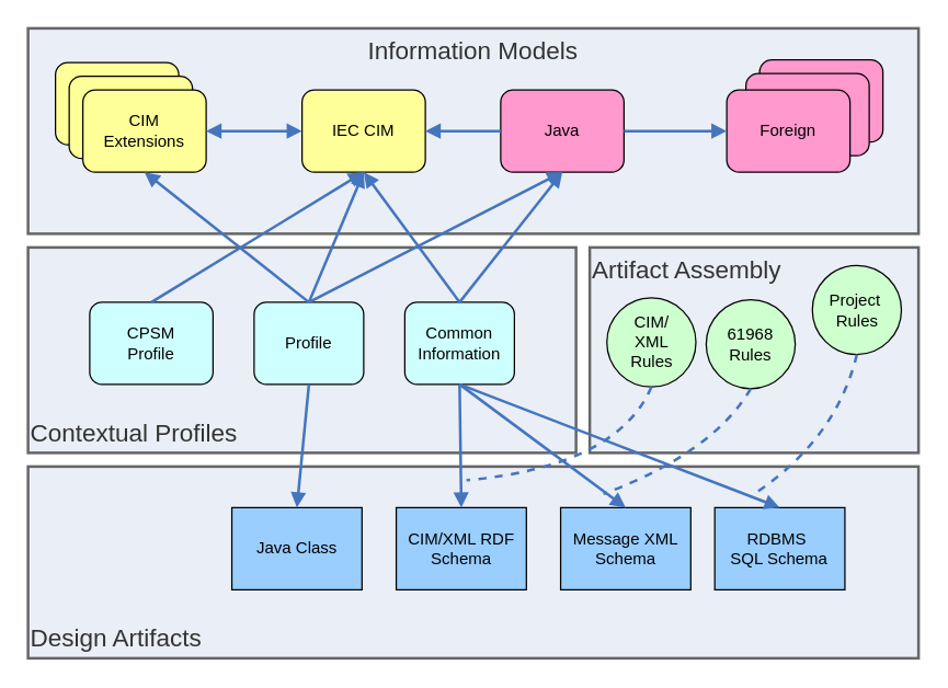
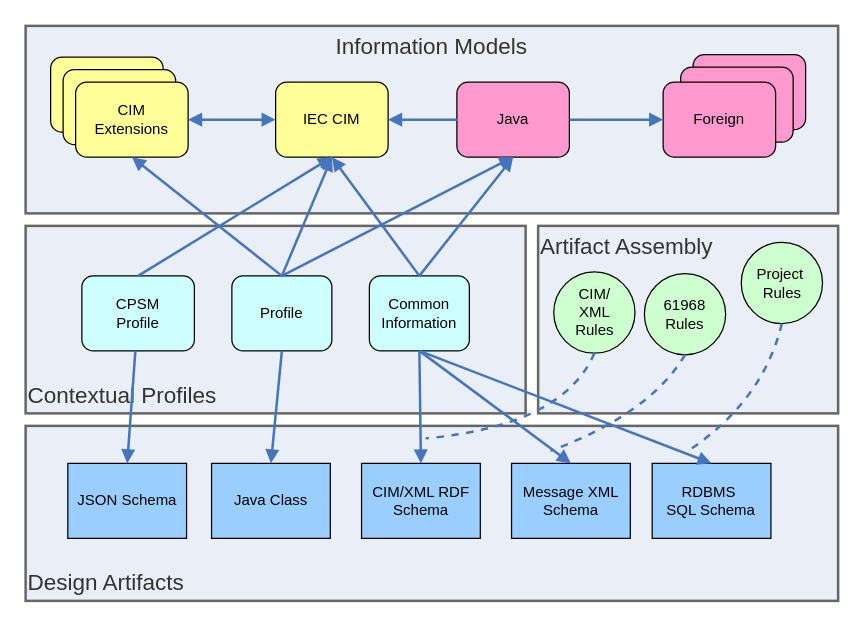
  <mxCell id="0" />
  <mxCell id="1" parent="0" />
  <mxCell id="2" value="Information Models" style="rounded=0;whiteSpace=wrap;html=1;fillColor=#eaeef6;fontColor=#333333;strokeColor=#666666;strokeWidth=2;fontSize=18;verticalAlign=top;" vertex="1" parent="1"><mxGeometry x="20" y="20" width="650" height="150" as="geometry" /></mxCell>
  <mxCell id="3" value="Contextual Profiles" style="rounded=0;whiteSpace=wrap;html=1;fillColor=#eaeef6;fontColor=#333333;strokeColor=#666666;strokeWidth=2;align=left;verticalAlign=bottom;fontSize=18;" vertex="1" parent="1"><mxGeometry x="20" y="180" width="400" height="150" as="geometry" /></mxCell>
  <mxCell id="4" value="Artifact Assembly" style="rounded=0;whiteSpace=wrap;html=1;fillColor=#eaeef6;fontColor=#333333;strokeColor=#666666;strokeWidth=2;fontSize=18;verticalAlign=top;align=left;" vertex="1" parent="1"><mxGeometry x="430" y="180" width="240" height="150" as="geometry" /></mxCell>
  <mxCell id="5" value="Design Artifacts" style="rounded=0;whiteSpace=wrap;html=1;fillColor=#eaeef6;fontColor=#333333;strokeColor=#666666;strokeWidth=2;fontSize=18;verticalAlign=bottom;align=left;" vertex="1" parent="1"><mxGeometry x="20" y="340" width="650" height="140" as="geometry" /></mxCell>
  <mxCell id="6" value="CPSM&lt;br&gt;Profile" style="rounded=1;whiteSpace=wrap;html=1;fillColor=#CEFFFF;strokeWidth=1;" vertex="1" parent="1"><mxGeometry x="65" y="220" width="90" height="60" as="geometry" /></mxCell>
  <mxCell id="7" value="Profile" style="rounded=1;whiteSpace=wrap;html=1;fillColor=#CEFFFF;strokeWidth=1;" vertex="1" parent="1"><mxGeometry x="185" y="220" width="80" height="60" as="geometry" /></mxCell>
  <mxCell id="8" value="Common Information" style="rounded=1;whiteSpace=wrap;html=1;fillColor=#CEFFFF;strokeWidth=1;" vertex="1" parent="1"><mxGeometry x="295" y="220" width="80" height="60" as="geometry" /></mxCell>
  <mxCell id="9" value="CIM/&lt;br&gt;XML&lt;br&gt;Rules" style="ellipse;whiteSpace=wrap;html=1;aspect=fixed;fillColor=#CEFFCE;" vertex="1" parent="1"><mxGeometry x="442.5" y="216.88" width="65" height="65" as="geometry" /></mxCell>
  <mxCell id="10" value="61968&lt;br&gt;Rules" style="ellipse;whiteSpace=wrap;html=1;aspect=fixed;fillColor=#CEFFCE;" vertex="1" parent="1"><mxGeometry x="515" y="218.13" width="65" height="65" as="geometry" /></mxCell>
  <mxCell id="11" value="Project&amp;nbsp;&lt;br&gt;Rules" style="ellipse;whiteSpace=wrap;html=1;aspect=fixed;fillColor=#CEFFCE;" vertex="1" parent="1"><mxGeometry x="592.5" y="193.13" width="65" height="65" as="geometry" /></mxCell>
  <mxCell id="12" value="" style="rounded=1;whiteSpace=wrap;html=1;fillColor=#ffff99;strokeWidth=1;" vertex="1" parent="1"><mxGeometry x="40" y="45" width="90" height="60" as="geometry" /></mxCell>
  <mxCell id="13" value="" style="rounded=1;whiteSpace=wrap;html=1;fillColor=#ffff99;strokeWidth=1;" vertex="1" parent="1"><mxGeometry x="50" y="55" width="90" height="60" as="geometry" /></mxCell>
  <mxCell id="14" value="CIM&lt;br&gt;Extensions" style="rounded=1;whiteSpace=wrap;html=1;fillColor=#ffff99;strokeWidth=1;" vertex="1" parent="1"><mxGeometry x="60" y="65" width="90" height="60" as="geometry" /></mxCell>
  <mxCell id="15" value="IEC CIM" style="rounded=1;whiteSpace=wrap;html=1;fillColor=#ffff99;strokeWidth=1;" vertex="1" parent="1"><mxGeometry x="220" y="65" width="90" height="60" as="geometry" /></mxCell>
  <mxCell id="16" value="Java" style="rounded=1;whiteSpace=wrap;html=1;fillColor=#ff99ce;strokeWidth=1;" vertex="1" parent="1"><mxGeometry x="365" y="65" width="90" height="60" as="geometry" /></mxCell>
  <mxCell id="17" value="" style="rounded=1;whiteSpace=wrap;html=1;fillColor=#ff99ce;strokeWidth=1;" vertex="1" parent="1"><mxGeometry x="554" y="43" width="90" height="60" as="geometry" /></mxCell>
  <mxCell id="18" value="" style="rounded=1;whiteSpace=wrap;html=1;fillColor=#ff99ce;strokeWidth=1;" vertex="1" parent="1"><mxGeometry x="544" y="53" width="90" height="60" as="geometry" /></mxCell>
  <mxCell id="19" value="Foreign" style="rounded=1;whiteSpace=wrap;html=1;fillColor=#ff99ce;strokeWidth=1;" vertex="1" parent="1"><mxGeometry x="530" y="65" width="90" height="60" as="geometry" /></mxCell>
+ <mxCell id="20" value="JSON Schema" style="rounded=0;whiteSpace=wrap;html=1;fillColor=#99ceff;" vertex="1" parent="1"><mxGeometry x="53.75" y="370" width="95" height="60" as="geometry" /></mxCell>
  <mxCell id="21" value="Java Class" style="rounded=0;whiteSpace=wrap;html=1;fillColor=#99ceff;" vertex="1" parent="1"><mxGeometry x="168.75" y="370" width="95" height="60" as="geometry" /></mxCell>
  <mxCell id="22" value="CIM/XML RDF Schema" style="rounded=0;whiteSpace=wrap;html=1;fillColor=#99ceff;" vertex="1" parent="1"><mxGeometry x="288.75" y="370" width="95" height="60" as="geometry" /></mxCell>
  <mxCell id="23" value="Message XML Schema" style="rounded=0;whiteSpace=wrap;html=1;fillColor=#99ceff;" vertex="1" parent="1"><mxGeometry x="408.75" y="370" width="95" height="60" as="geometry" /></mxCell>
  <mxCell id="24" value="RDBMS&amp;nbsp;&lt;br&gt;SQL Schema" style="rounded=0;whiteSpace=wrap;html=1;fillColor=#99ceff;" vertex="1" parent="1"><mxGeometry x="521.25" y="370" width="95" height="60" as="geometry" /></mxCell>
  <mxCell id="25" value="" style="endArrow=block;html=1;rounded=0;strokeColor=#4475be;strokeWidth=2;endFill=1;entryX=0;entryY=0.5;entryDx=0;entryDy=0;exitX=1;exitY=0.5;exitDx=0;exitDy=0;" edge="1" parent="1" source="16" target="19"><mxGeometry width="50" height="50" relative="1" as="geometry"><mxPoint x="400" y="-20" as="sourcePoint" /><mxPoint x="450" y="-70" as="targetPoint" /></mxGeometry></mxCell>
  <mxCell id="26" value="" style="endArrow=block;html=1;rounded=0;strokeColor=#4475be;strokeWidth=2;endFill=1;entryX=1;entryY=0.5;entryDx=0;entryDy=0;exitX=0;exitY=0.5;exitDx=0;exitDy=0;" edge="1" parent="1" source="16" target="15"><mxGeometry width="50" height="50" relative="1" as="geometry"><mxPoint x="465" y="105" as="sourcePoint" /><mxPoint x="540" y="105" as="targetPoint" /></mxGeometry></mxCell>
  <mxCell id="27" value="" style="endArrow=block;html=1;rounded=0;strokeColor=#4475be;strokeWidth=2;endFill=1;entryX=0;entryY=0.5;entryDx=0;entryDy=0;exitX=1;exitY=0.5;exitDx=0;exitDy=0;startArrow=block;startFill=1;" edge="1" parent="1" source="14" target="15"><mxGeometry width="50" height="50" relative="1" as="geometry"><mxPoint x="375" y="105" as="sourcePoint" /><mxPoint x="320" y="105" as="targetPoint" /></mxGeometry></mxCell>
  <mxCell id="28" value="" style="endArrow=block;html=1;rounded=0;strokeColor=#4475be;strokeWidth=2;endFill=1;entryX=0.5;entryY=1;entryDx=0;entryDy=0;exitX=0.5;exitY=0;exitDx=0;exitDy=0;" edge="1" parent="1" source="8" target="15"><mxGeometry width="50" height="50" relative="1" as="geometry"><mxPoint x="375" y="105" as="sourcePoint" /><mxPoint x="320" y="105" as="targetPoint" /></mxGeometry></mxCell>
  <mxCell id="29" value="" style="endArrow=block;html=1;rounded=0;strokeColor=#4475be;strokeWidth=2;endFill=1;entryX=0.5;entryY=1;entryDx=0;entryDy=0;exitX=0.5;exitY=0;exitDx=0;exitDy=0;" edge="1" parent="1" source="8" target="16"><mxGeometry width="50" height="50" relative="1" as="geometry"><mxPoint x="345" y="230" as="sourcePoint" /><mxPoint x="275" y="135" as="targetPoint" /></mxGeometry></mxCell>
  <mxCell id="30" value="" style="curved=1;endArrow=none;html=1;rounded=0;endFill=0;dashed=1;strokeWidth=2;strokeColor=#4475BE;exitX=0.5;exitY=1;exitDx=0;exitDy=0;" edge="1" parent="1" source="9"><mxGeometry width="50" height="50" relative="1" as="geometry"><mxPoint x="710" y="240" as="sourcePoint" /><mxPoint x="340" y="350" as="targetPoint" /><Array as="points"><mxPoint x="450" y="340" /></Array></mxGeometry></mxCell>
  <mxCell id="31" value="" style="endArrow=block;html=1;rounded=0;strokeColor=#4475be;strokeWidth=2;endFill=1;entryX=0.5;entryY=1;entryDx=0;entryDy=0;exitX=0.5;exitY=0;exitDx=0;exitDy=0;" edge="1" parent="1" source="7" target="15"><mxGeometry width="50" height="50" relative="1" as="geometry"><mxPoint x="345" y="230" as="sourcePoint" /><mxPoint x="420" y="135" as="targetPoint" /></mxGeometry></mxCell>
  <mxCell id="32" value="" style="endArrow=block;html=1;rounded=0;strokeColor=#4475be;strokeWidth=2;endFill=1;entryX=0.5;entryY=1;entryDx=0;entryDy=0;exitX=0.5;exitY=0;exitDx=0;exitDy=0;" edge="1" parent="1" source="7" target="16"><mxGeometry width="50" height="50" relative="1" as="geometry"><mxPoint x="235" y="230" as="sourcePoint" /><mxPoint x="275" y="135" as="targetPoint" /></mxGeometry></mxCell>
  <mxCell id="33" value="" style="endArrow=block;html=1;rounded=0;strokeColor=#4475be;strokeWidth=2;endFill=1;entryX=0.5;entryY=1;entryDx=0;entryDy=0;exitX=0.5;exitY=0;exitDx=0;exitDy=0;" edge="1" parent="1" source="7" target="14"><mxGeometry width="50" height="50" relative="1" as="geometry"><mxPoint x="235" y="230" as="sourcePoint" /><mxPoint x="420" y="135" as="targetPoint" /></mxGeometry></mxCell>
  <mxCell id="34" value="" style="endArrow=block;html=1;rounded=0;strokeColor=#4475be;strokeWidth=2;endFill=1;entryX=0.5;entryY=1;entryDx=0;entryDy=0;exitX=0.5;exitY=0;exitDx=0;exitDy=0;" edge="1" parent="1" source="6" target="15"><mxGeometry width="50" height="50" relative="1" as="geometry"><mxPoint x="235" y="230" as="sourcePoint" /><mxPoint x="115" y="135" as="targetPoint" /></mxGeometry></mxCell>
+ <mxCell id="35" value="" style="endArrow=block;html=1;rounded=0;strokeColor=#4475be;strokeWidth=2;endFill=1;entryX=0.5;entryY=0;entryDx=0;entryDy=0;" edge="1" parent="1" source="6" target="20"><mxGeometry width="50" height="50" relative="1" as="geometry"><mxPoint x="120" y="230" as="sourcePoint" /><mxPoint x="275" y="135" as="targetPoint" /></mxGeometry></mxCell>
  <mxCell id="36" value="" style="endArrow=block;html=1;rounded=0;strokeColor=#4475be;strokeWidth=2;endFill=1;entryX=0.5;entryY=0;entryDx=0;entryDy=0;exitX=0.5;exitY=1;exitDx=0;exitDy=0;" edge="1" parent="1" source="7" target="21"><mxGeometry width="50" height="50" relative="1" as="geometry"><mxPoint x="118" y="290" as="sourcePoint" /><mxPoint x="111" y="380" as="targetPoint" /></mxGeometry></mxCell>
  <mxCell id="37" value="" style="endArrow=block;html=1;rounded=0;strokeColor=#4475be;strokeWidth=2;endFill=1;entryX=0.5;entryY=0;entryDx=0;entryDy=0;exitX=0.5;exitY=1;exitDx=0;exitDy=0;" edge="1" parent="1" source="8" target="22"><mxGeometry width="50" height="50" relative="1" as="geometry"><mxPoint x="235" y="290" as="sourcePoint" /><mxPoint x="226" y="380" as="targetPoint" /></mxGeometry></mxCell>
  <mxCell id="38" value="" style="endArrow=block;html=1;rounded=0;strokeColor=#4475be;strokeWidth=2;endFill=1;entryX=0.5;entryY=0;entryDx=0;entryDy=0;exitX=0.5;exitY=1;exitDx=0;exitDy=0;" edge="1" parent="1" source="8" target="23"><mxGeometry width="50" height="50" relative="1" as="geometry"><mxPoint x="345" y="290" as="sourcePoint" /><mxPoint x="346" y="380" as="targetPoint" /></mxGeometry></mxCell>
  <mxCell id="39" value="" style="endArrow=block;html=1;rounded=0;strokeColor=#4475be;strokeWidth=2;endFill=1;entryX=0.5;entryY=0;entryDx=0;entryDy=0;exitX=0.5;exitY=1;exitDx=0;exitDy=0;" edge="1" parent="1" source="8" target="24"><mxGeometry width="50" height="50" relative="1" as="geometry"><mxPoint x="340" y="280" as="sourcePoint" /><mxPoint x="466" y="380" as="targetPoint" /></mxGeometry></mxCell>
  <mxCell id="40" value="" style="curved=1;endArrow=none;html=1;rounded=0;endFill=0;dashed=1;strokeWidth=2;strokeColor=#4475BE;exitX=0.5;exitY=1;exitDx=0;exitDy=0;" edge="1" parent="1" source="10"><mxGeometry width="50" height="50" relative="1" as="geometry"><mxPoint x="485" y="292" as="sourcePoint" /><mxPoint x="440" y="360" as="targetPoint" /><Array as="points"><mxPoint x="520" y="330" /></Array></mxGeometry></mxCell>
  <mxCell id="41" value="" style="curved=1;endArrow=none;html=1;rounded=0;endFill=0;dashed=1;strokeWidth=2;strokeColor=#4475BE;exitX=0.5;exitY=1;exitDx=0;exitDy=0;" edge="1" parent="1" source="11"><mxGeometry width="50" height="50" relative="1" as="geometry"><mxPoint x="558" y="293" as="sourcePoint" /><mxPoint x="550" y="360" as="targetPoint" /><Array as="points"><mxPoint x="610" y="320" /></Array></mxGeometry></mxCell>
